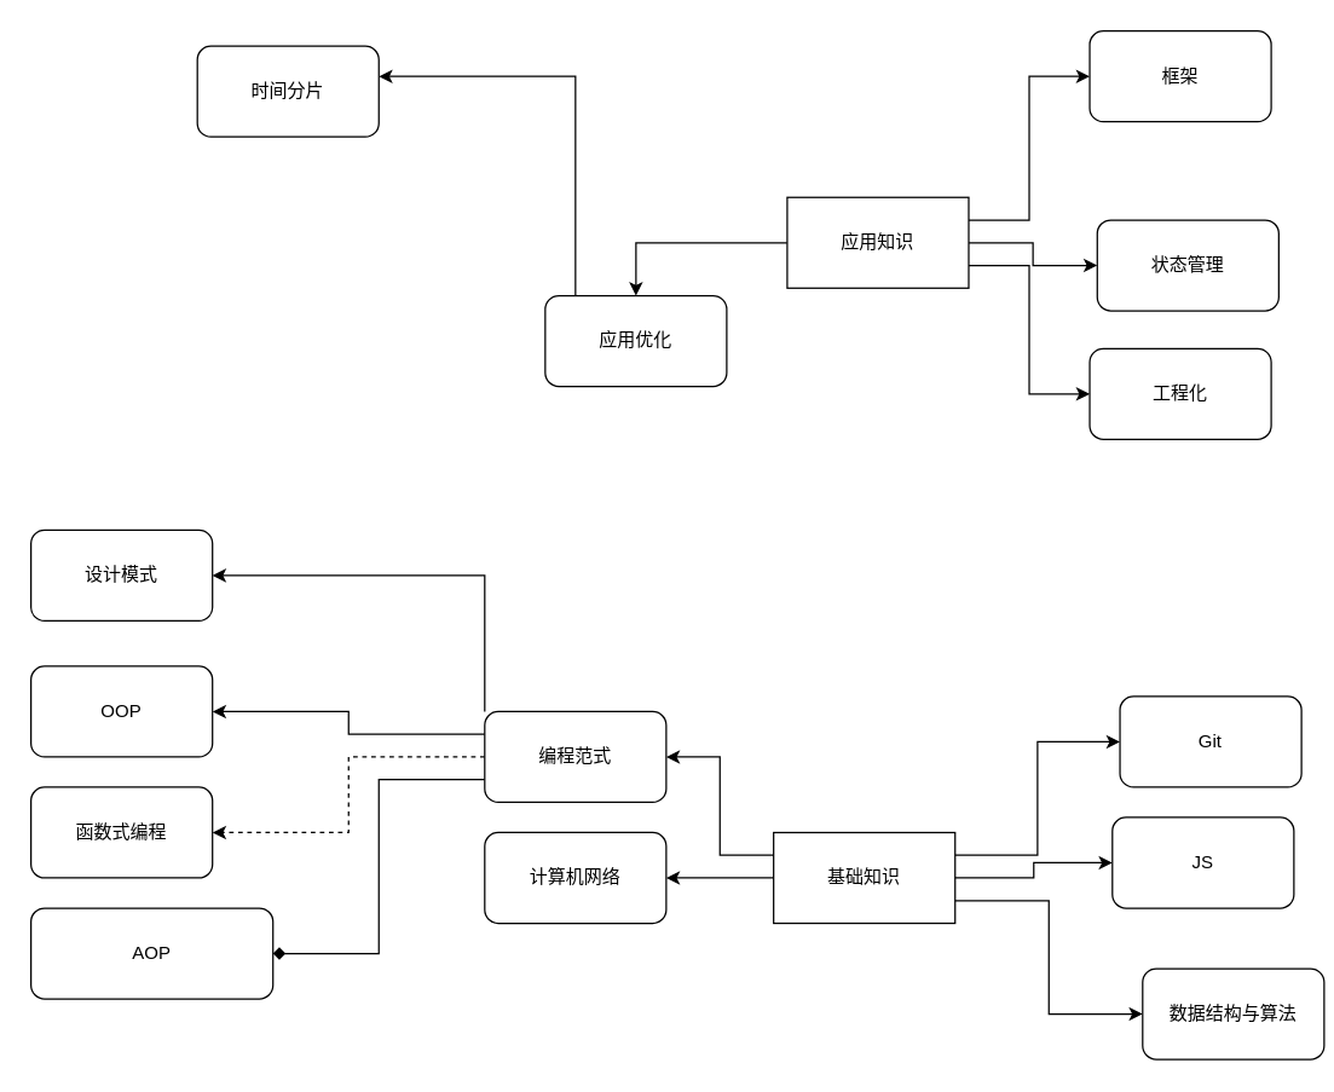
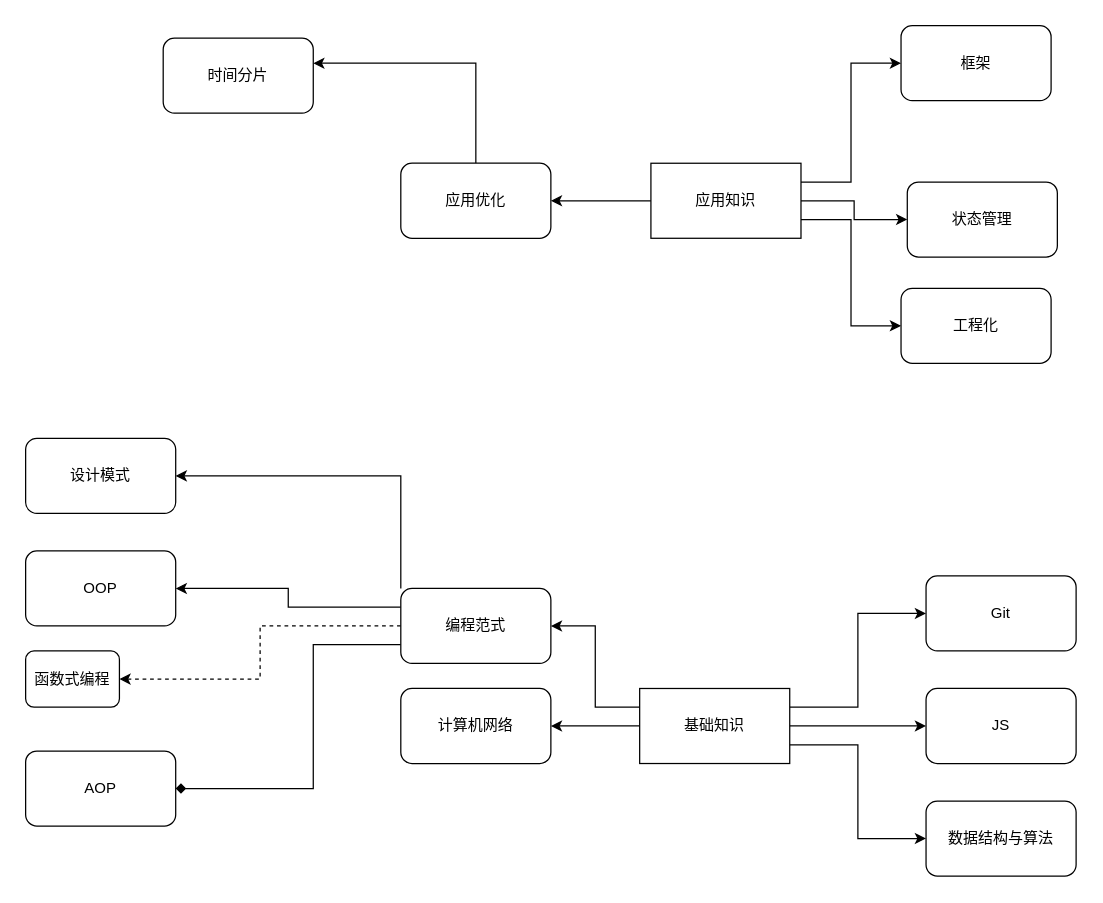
  <mxCell id="0" />
  <mxCell id="1" parent="0" />
  <mxCell id="2" style="edgeStyle=orthogonalEdgeStyle;rounded=0;orthogonalLoop=1;jettySize=auto;html=1;exitX=1;exitY=0.5;exitDx=0;exitDy=0;" edge="1" parent="1" source="7" target="14"><mxGeometry relative="1" as="geometry" /></mxCell>
  <mxCell id="3" style="edgeStyle=orthogonalEdgeStyle;rounded=0;orthogonalLoop=1;jettySize=auto;html=1;exitX=1;exitY=0.75;exitDx=0;exitDy=0;entryX=0;entryY=0.5;entryDx=0;entryDy=0;" edge="1" parent="1" source="7" target="15"><mxGeometry relative="1" as="geometry" /></mxCell>
  <mxCell id="4" style="edgeStyle=orthogonalEdgeStyle;rounded=0;orthogonalLoop=1;jettySize=auto;html=1;exitX=1;exitY=0.25;exitDx=0;exitDy=0;entryX=0;entryY=0.5;entryDx=0;entryDy=0;" edge="1" parent="1" source="7" target="13"><mxGeometry relative="1" as="geometry" /></mxCell>
  <mxCell id="5" style="edgeStyle=orthogonalEdgeStyle;rounded=0;orthogonalLoop=1;jettySize=auto;html=1;exitX=0;exitY=0.25;exitDx=0;exitDy=0;entryX=1;entryY=0.5;entryDx=0;entryDy=0;" edge="1" parent="1" source="7" target="20"><mxGeometry relative="1" as="geometry" /></mxCell>
  <mxCell id="6" style="edgeStyle=orthogonalEdgeStyle;rounded=0;orthogonalLoop=1;jettySize=auto;html=1;exitX=0;exitY=0.5;exitDx=0;exitDy=0;entryX=1;entryY=0.5;entryDx=0;entryDy=0;" edge="1" parent="1" source="7" target="24"><mxGeometry relative="1" as="geometry" /></mxCell>
  <mxCell id="7" value="基础知识" style="whiteSpace=wrap;html=1;" vertex="1" parent="1"><mxGeometry x="511" y="550" width="120" height="60" as="geometry" /></mxCell>
  <mxCell id="8" style="edgeStyle=orthogonalEdgeStyle;rounded=0;orthogonalLoop=1;jettySize=auto;html=1;exitX=1;exitY=0.25;exitDx=0;exitDy=0;entryX=0;entryY=0.5;entryDx=0;entryDy=0;" edge="1" parent="1" source="12" target="21"><mxGeometry relative="1" as="geometry" /></mxCell>
  <mxCell id="9" style="edgeStyle=orthogonalEdgeStyle;rounded=0;orthogonalLoop=1;jettySize=auto;html=1;exitX=1;exitY=0.5;exitDx=0;exitDy=0;entryX=0;entryY=0.5;entryDx=0;entryDy=0;" edge="1" parent="1" source="12" target="22"><mxGeometry relative="1" as="geometry" /></mxCell>
  <mxCell id="10" style="edgeStyle=orthogonalEdgeStyle;rounded=0;orthogonalLoop=1;jettySize=auto;html=1;exitX=1;exitY=0.75;exitDx=0;exitDy=0;entryX=0;entryY=0.5;entryDx=0;entryDy=0;" edge="1" parent="1" source="12" target="23"><mxGeometry relative="1" as="geometry" /></mxCell>
  <mxCell id="11" value="" style="edgeStyle=orthogonalEdgeStyle;rounded=0;orthogonalLoop=1;jettySize=auto;html=1;" edge="1" parent="1" source="12" target="30"><mxGeometry relative="1" as="geometry" /></mxCell>
  <mxCell id="12" value="应用知识" style="whiteSpace=wrap;html=1;" vertex="1" parent="1"><mxGeometry x="520" y="130" width="120" height="60" as="geometry" /></mxCell>
  <mxCell id="13" value="Git" style="rounded=1;whiteSpace=wrap;html=1;" vertex="1" parent="1"><mxGeometry x="740" y="460" width="120" height="60" as="geometry" /></mxCell>
- <mxCell id="14" value="JS" style="rounded=1;whiteSpace=wrap;html=1;" vertex="1" parent="1"><mxGeometry x="735" y="540" width="120" height="60" as="geometry" /></mxCell>
- <mxCell id="15" value="数据结构与算法" style="rounded=1;whiteSpace=wrap;html=1;" vertex="1" parent="1"><mxGeometry x="755" y="640" width="120" height="60" as="geometry" /></mxCell>
+ <mxCell id="14" value="JS" style="rounded=1;whiteSpace=wrap;html=1;" vertex="1" parent="1"><mxGeometry x="740" y="550" width="120" height="60" as="geometry" /></mxCell>
+ <mxCell id="15" value="数据结构与算法" style="rounded=1;whiteSpace=wrap;html=1;" vertex="1" parent="1"><mxGeometry x="740" y="640" width="120" height="60" as="geometry" /></mxCell>
  <mxCell id="16" style="edgeStyle=orthogonalEdgeStyle;rounded=0;orthogonalLoop=1;jettySize=auto;html=1;exitX=0;exitY=0;exitDx=0;exitDy=0;entryX=1;entryY=0.5;entryDx=0;entryDy=0;" edge="1" parent="1" source="20" target="26"><mxGeometry relative="1" as="geometry" /></mxCell>
  <mxCell id="17" style="edgeStyle=orthogonalEdgeStyle;rounded=0;orthogonalLoop=1;jettySize=auto;html=1;exitX=0;exitY=0.25;exitDx=0;exitDy=0;entryX=1;entryY=0.5;entryDx=0;entryDy=0;" edge="1" parent="1" source="20" target="25"><mxGeometry relative="1" as="geometry" /></mxCell>
  <mxCell id="18" style="edgeStyle=orthogonalEdgeStyle;rounded=0;orthogonalLoop=1;jettySize=auto;html=1;exitX=0;exitY=0.5;exitDx=0;exitDy=0;entryX=1;entryY=0.5;entryDx=0;entryDy=0;dashed=1;" edge="1" parent="1" source="20" target="27"><mxGeometry relative="1" as="geometry" /></mxCell>
  <mxCell id="19" style="edgeStyle=orthogonalEdgeStyle;rounded=0;orthogonalLoop=1;jettySize=auto;html=1;exitX=0;exitY=0.75;exitDx=0;exitDy=0;entryX=1;entryY=0.5;entryDx=0;entryDy=0;endArrow=diamond;" edge="1" parent="1" source="20" target="28"><mxGeometry relative="1" as="geometry"><Array as="points"><mxPoint x="250" y="515" /><mxPoint x="250" y="630" /></Array></mxGeometry></mxCell>
  <mxCell id="20" value="编程范式" style="rounded=1;whiteSpace=wrap;html=1;" vertex="1" parent="1"><mxGeometry x="320" y="470" width="120" height="60" as="geometry" /></mxCell>
  <mxCell id="21" value="框架" style="rounded=1;whiteSpace=wrap;html=1;" vertex="1" parent="1"><mxGeometry x="720" y="20" width="120" height="60" as="geometry" /></mxCell>
  <mxCell id="22" value="状态管理" style="rounded=1;whiteSpace=wrap;html=1;" vertex="1" parent="1"><mxGeometry x="725" y="145" width="120" height="60" as="geometry" /></mxCell>
  <mxCell id="23" value="工程化" style="rounded=1;whiteSpace=wrap;html=1;" vertex="1" parent="1"><mxGeometry x="720" y="230" width="120" height="60" as="geometry" /></mxCell>
  <mxCell id="24" value="计算机网络" style="rounded=1;whiteSpace=wrap;html=1;" vertex="1" parent="1"><mxGeometry x="320" y="550" width="120" height="60" as="geometry" /></mxCell>
  <mxCell id="25" value="OOP" style="rounded=1;whiteSpace=wrap;html=1;" vertex="1" parent="1"><mxGeometry x="20" y="440" width="120" height="60" as="geometry" /></mxCell>
  <mxCell id="26" value="设计模式" style="rounded=1;whiteSpace=wrap;html=1;" vertex="1" parent="1"><mxGeometry x="20" y="350" width="120" height="60" as="geometry" /></mxCell>
- <mxCell id="27" value="函数式编程" style="rounded=1;whiteSpace=wrap;html=1;" vertex="1" parent="1"><mxGeometry x="20" y="520" width="120" height="60" as="geometry" /></mxCell>
- <mxCell id="28" value="AOP" style="rounded=1;whiteSpace=wrap;html=1;" vertex="1" parent="1"><mxGeometry x="20" y="600" width="160" height="60" as="geometry" /></mxCell>
+ <mxCell id="27" value="函数式编程" style="rounded=1;whiteSpace=wrap;html=1;" vertex="1" parent="1"><mxGeometry x="20" y="520" width="75" height="45" as="geometry" /></mxCell>
+ <mxCell id="28" value="AOP" style="rounded=1;whiteSpace=wrap;html=1;" vertex="1" parent="1"><mxGeometry x="20" y="600" width="120" height="60" as="geometry" /></mxCell>
  <mxCell id="29" value="" style="edgeStyle=orthogonalEdgeStyle;rounded=0;orthogonalLoop=1;jettySize=auto;html=1;" edge="1" parent="1" source="30" target="31"><mxGeometry relative="1" as="geometry"><Array as="points"><mxPoint x="380" y="50" /></Array></mxGeometry></mxCell>
- <mxCell id="30" value="应用优化" style="rounded=1;whiteSpace=wrap;html=1;" vertex="1" parent="1"><mxGeometry x="360" y="195" width="120" height="60" as="geometry" /></mxCell>
+ <mxCell id="30" value="应用优化" style="rounded=1;whiteSpace=wrap;html=1;" vertex="1" parent="1"><mxGeometry x="320" y="130" width="120" height="60" as="geometry" /></mxCell>
  <mxCell id="31" value="时间分片" style="rounded=1;whiteSpace=wrap;html=1;" vertex="1" parent="1"><mxGeometry x="130" y="30" width="120" height="60" as="geometry" /></mxCell>
